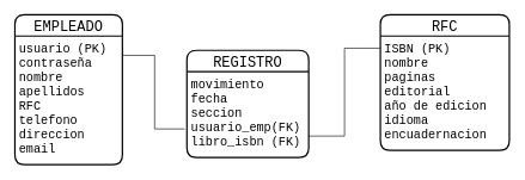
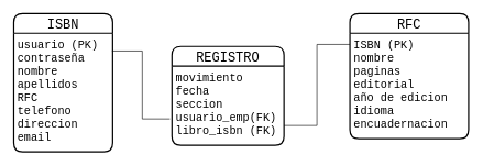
  <mxCell id="0" />
  <mxCell id="1" parent="0" />
- <mxCell id="2" value="EMPLEADO" style="swimlane;childLayout=stackLayout;horizontal=1;startSize=30;horizontalStack=0;rounded=1;fontSize=20;fontStyle=0;strokeWidth=2;resizeParent=0;resizeLast=1;shadow=0;dashed=0;align=center;fontFamily=Courier New;" parent="1" vertex="1"><mxGeometry x="20" y="20" width="150" height="210" as="geometry" /></mxCell>
+ <mxCell id="2" value="ISBN" style="swimlane;childLayout=stackLayout;horizontal=1;startSize=30;horizontalStack=0;rounded=1;fontSize=20;fontStyle=0;strokeWidth=2;resizeParent=0;resizeLast=1;shadow=0;dashed=0;align=center;fontFamily=Courier New;" parent="1" vertex="1"><mxGeometry x="20" y="20" width="150" height="210" as="geometry" /></mxCell>
  <mxCell id="3" value="usuario (PK)&#10;contraseña&#10;nombre&#10;apellidos&#10;RFC&#10;telefono&#10;direccion&#10;email" style="align=left;strokeColor=none;fillColor=none;spacingLeft=4;fontSize=17;verticalAlign=top;resizable=0;rotatable=0;part=1;fontFamily=Courier New;" parent="2" vertex="1"><mxGeometry y="30" width="150" height="180" as="geometry" /></mxCell>
  <mxCell id="4" value="REGISTRO" style="swimlane;childLayout=stackLayout;horizontal=1;startSize=30;horizontalStack=0;rounded=1;fontSize=20;fontStyle=0;strokeWidth=2;resizeParent=0;resizeLast=1;shadow=0;dashed=0;align=center;fontFamily=Courier New;" parent="1" vertex="1"><mxGeometry x="260" y="70" width="170" height="150" as="geometry" /></mxCell>
  <mxCell id="5" value="movimiento&#10;fecha&#10;seccion&#10;usuario_emp(FK)&#10;libro_isbn (FK)&#10;" style="align=left;strokeColor=none;fillColor=none;spacingLeft=4;fontSize=17;verticalAlign=top;resizable=0;rotatable=0;part=1;fontFamily=Courier New;" parent="4" vertex="1"><mxGeometry y="30" width="170" height="120" as="geometry" /></mxCell>
  <mxCell id="6" value="RFC" style="swimlane;childLayout=stackLayout;horizontal=1;startSize=30;horizontalStack=0;rounded=1;fontSize=20;fontStyle=0;strokeWidth=2;resizeParent=0;resizeLast=1;shadow=0;dashed=0;align=center;fontFamily=Courier New;" parent="1" vertex="1"><mxGeometry x="530" y="20" width="180" height="190" as="geometry" /></mxCell>
  <mxCell id="7" value="ISBN (PK)&#10;nombre&#10;paginas&#10;editorial&#10;año de edicion&#10;idioma&#10;encuadernacion&#10;" style="align=left;strokeColor=none;fillColor=none;spacingLeft=4;fontSize=17;verticalAlign=top;resizable=0;rotatable=0;part=1;fontFamily=Courier New;" parent="6" vertex="1"><mxGeometry y="30" width="180" height="160" as="geometry" /></mxCell>
  <mxCell id="8" style="edgeStyle=orthogonalEdgeStyle;rounded=0;orthogonalLoop=1;jettySize=auto;html=1;exitX=-0.018;exitY=0.667;exitDx=0;exitDy=0;entryX=0.994;entryY=0.15;entryDx=0;entryDy=0;entryPerimeter=0;fontFamily=Courier New;fontSize=20;endArrow=none;endFill=0;strokeColor=#000000;exitPerimeter=0;" parent="1" source="5" target="3" edge="1"><mxGeometry relative="1" as="geometry" /></mxCell>
  <mxCell id="9" style="edgeStyle=orthogonalEdgeStyle;rounded=0;orthogonalLoop=1;jettySize=auto;html=1;exitX=1;exitY=0.75;exitDx=0;exitDy=0;entryX=-0.001;entryY=0.106;entryDx=0;entryDy=0;entryPerimeter=0;fontFamily=Courier New;fontSize=20;endArrow=none;endFill=0;strokeColor=#000000;" parent="1" source="5" target="7" edge="1"><mxGeometry relative="1" as="geometry"><mxPoint x="460" y="250" as="sourcePoint" /></mxGeometry></mxCell>
